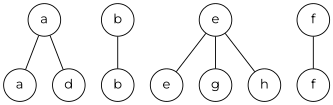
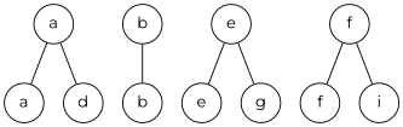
  graph {
    fontname=Montserrat
    node [fontname=Montserrat shape=circle style=solid]
    edge [fontname=Montserrat]
    n1 [label=a]
    n2 [label=a]
    n3 [label=d]
    n4 [label=b]
    n5 [label=b]
    n6 [label=e]
    n7 [label=e]
    n8 [label=g]
-   n9 [label=h]
    n10 [label=f]
    n11 [label=f]
+   n12 [label=i]
    n1 -- n2
    n1 -- n3
    n4 -- n5
    n6 -- n7
    n6 -- n8
-   n6 -- n9
    n10 -- n11
+   n10 -- n12
  }
